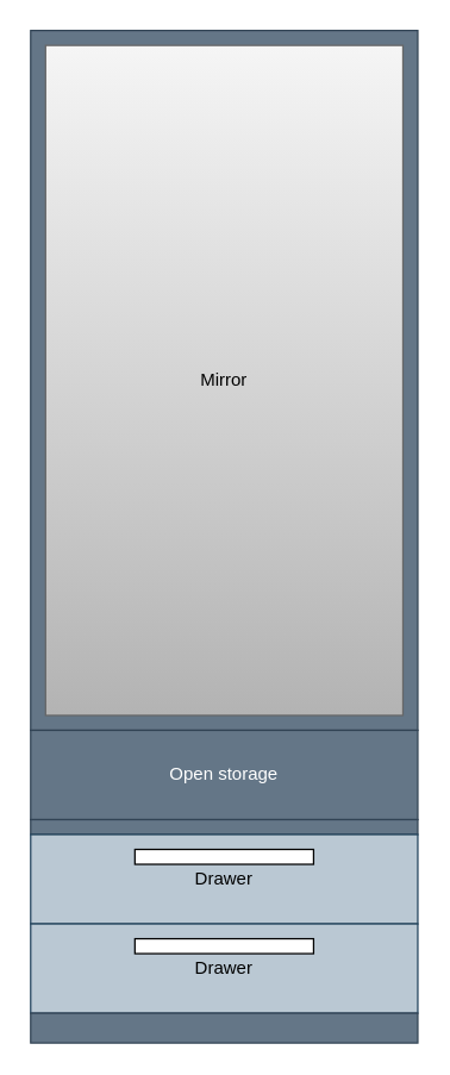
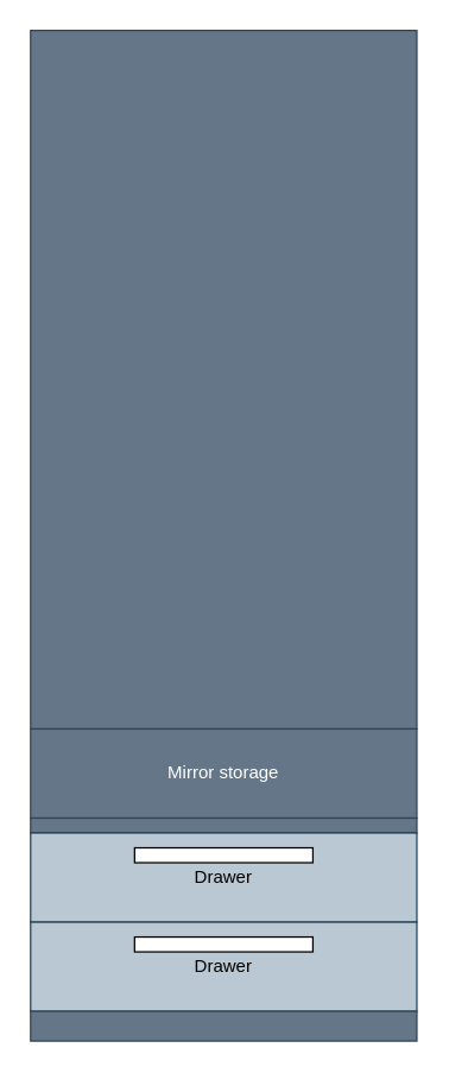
  <mxCell id="0" />
  <mxCell id="1" parent="0" />
  <mxCell id="2" value="" style="rounded=0;whiteSpace=wrap;html=1;fillColor=#647687;fontColor=#ffffff;strokeColor=#314354;" vertex="1" parent="1"><mxGeometry x="20" y="20" width="260" height="470" as="geometry" /></mxCell>
- <mxCell id="3" value="Open storage" style="rounded=0;whiteSpace=wrap;html=1;fillColor=#647687;fontColor=#ffffff;strokeColor=#314354;" vertex="1" parent="1"><mxGeometry x="20" y="490" width="260" height="60" as="geometry" /></mxCell>
+ <mxCell id="3" value="Mirror storage" style="rounded=0;whiteSpace=wrap;html=1;fillColor=#647687;fontColor=#ffffff;strokeColor=#314354;" vertex="1" parent="1"><mxGeometry x="20" y="490" width="260" height="60" as="geometry" /></mxCell>
  <mxCell id="4" value="" style="rounded=0;whiteSpace=wrap;html=1;fillColor=#647687;fontColor=#ffffff;strokeColor=#314354;" vertex="1" parent="1"><mxGeometry x="20" y="550" width="260" height="10" as="geometry" /></mxCell>
  <mxCell id="5" value="Drawer" style="rounded=0;whiteSpace=wrap;html=1;fillColor=#bac8d3;strokeColor=#23445d;" vertex="1" parent="1"><mxGeometry x="20" y="560" width="260" height="60" as="geometry" /></mxCell>
  <mxCell id="6" value="Drawer" style="rounded=0;whiteSpace=wrap;html=1;fillColor=#bac8d3;strokeColor=#23445d;" vertex="1" parent="1"><mxGeometry x="20" y="620" width="260" height="60" as="geometry" /></mxCell>
  <mxCell id="7" value="" style="rounded=0;whiteSpace=wrap;html=1;fillColor=#647687;fontColor=#ffffff;strokeColor=#314354;" vertex="1" parent="1"><mxGeometry x="20" y="680" width="260" height="20" as="geometry" /></mxCell>
- <mxCell id="8" value="Mirror" style="rounded=0;whiteSpace=wrap;html=1;fillColor=#f5f5f5;gradientColor=#b3b3b3;strokeColor=#666666;" vertex="1" parent="1"><mxGeometry x="30" y="30" width="240" height="450" as="geometry" /></mxCell>
  <mxCell id="9" value="" style="rounded=0;whiteSpace=wrap;html=1;" vertex="1" parent="1"><mxGeometry x="90" y="570" width="120" height="10" as="geometry" /></mxCell>
  <mxCell id="10" value="" style="rounded=0;whiteSpace=wrap;html=1;" vertex="1" parent="1"><mxGeometry x="90" y="630" width="120" height="10" as="geometry" /></mxCell>
